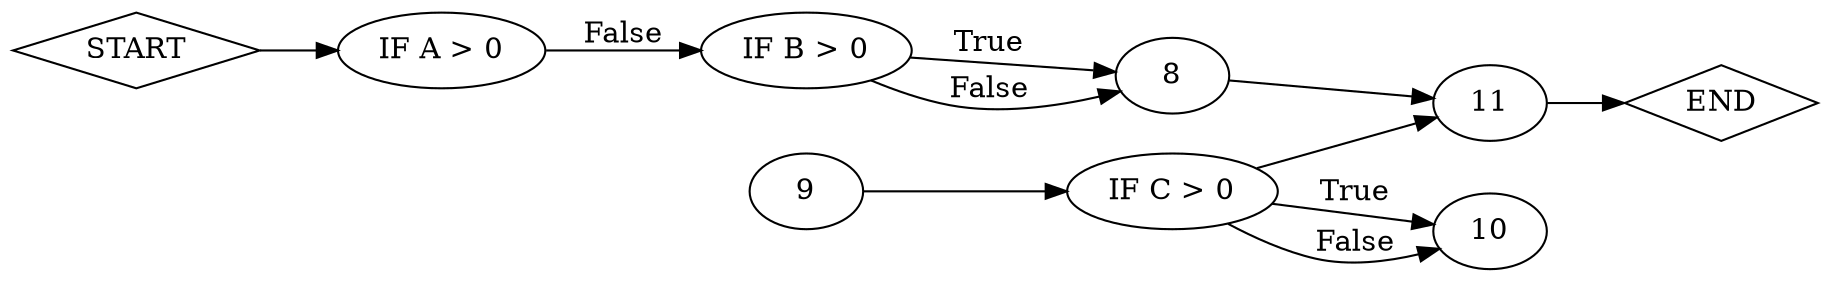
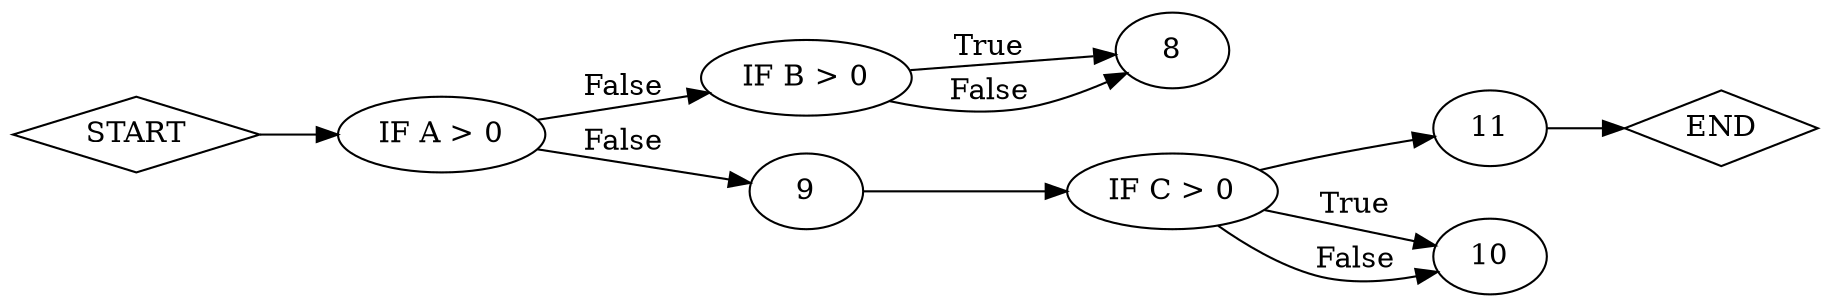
  digraph {
    rankdir=LR
    node [shape=ellipse]
    n1 [label=START shape=diamond]
    n2 [label="IF A > 0"]
    n3 [label="IF B > 0"]
    n4 [label=9]
    n5 [label=8]
    n6 [label="IF C > 0"]
    n7 [label=11]
    n8 [label=END shape=diamond]
    n9 [label=10]
    n1 -> n2
    n2 -> n3 [label=False]
+   n2 -> n4 [label=False]
    n3 -> n5 [label=True]
    n3 -> n5 [label=False]
    n4 -> n6
-   n5 -> n7
    n6 -> n7
    n6 -> n9 [label=True]
    n6 -> n9 [label=False]
    n7 -> n8
  }
